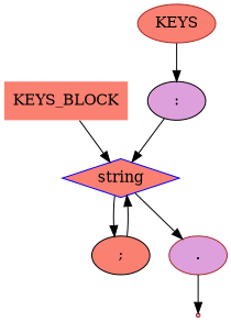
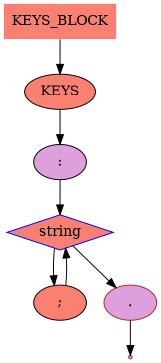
  digraph {
    node [color=brown fillcolor=salmon shape=oval style=filled]
    n1 [label=KEYS_BLOCK shape=plaintext]
-   n2 [label=KEYS]
+   n2 [color=black label=KEYS]
    n3 [color=black fillcolor=plum label=":"]
    n4 [color=blue label=string shape=diamond]
    n5 [color=black label=";"]
    n6 [fillcolor=plum label="."]
    end [fillcolor=plum shape=point]
-   n1 -> n4
+   n1 -> n2
    n2 -> n3
    n3 -> n4
    n4 -> n5
    n4 -> n6
    n5 -> n4
    n6 -> end
  }
